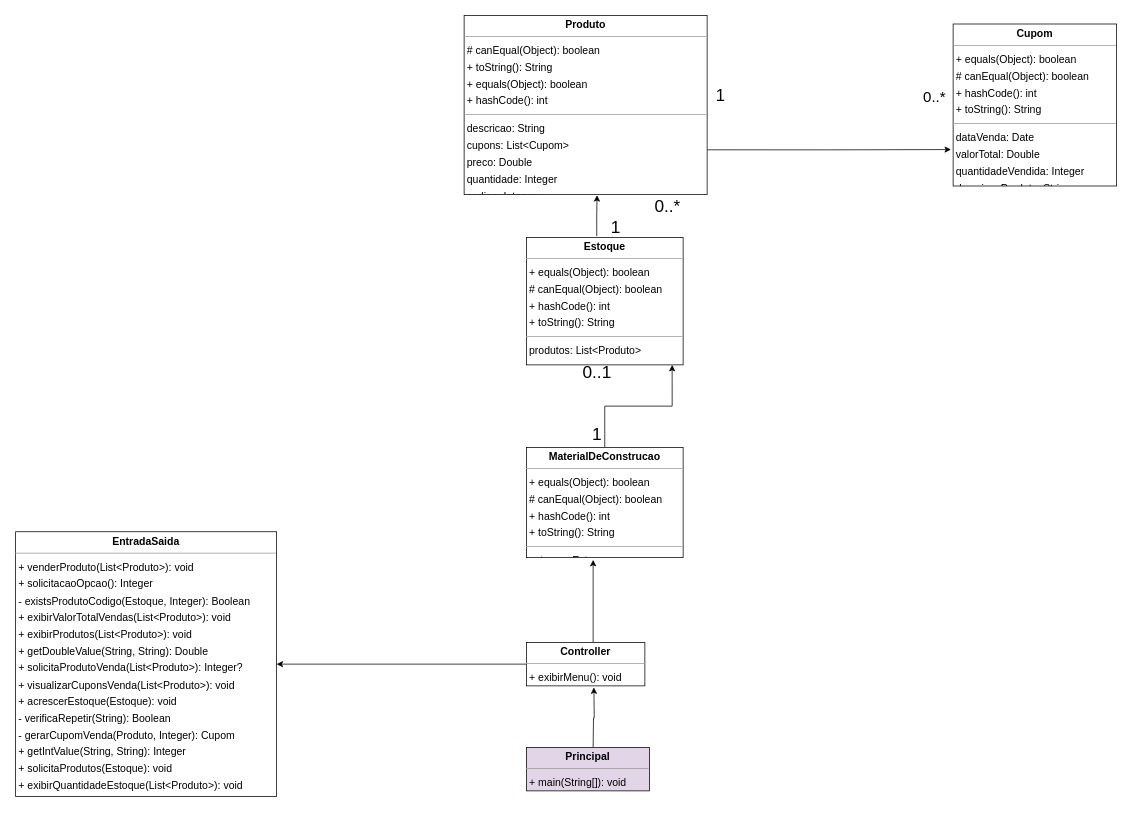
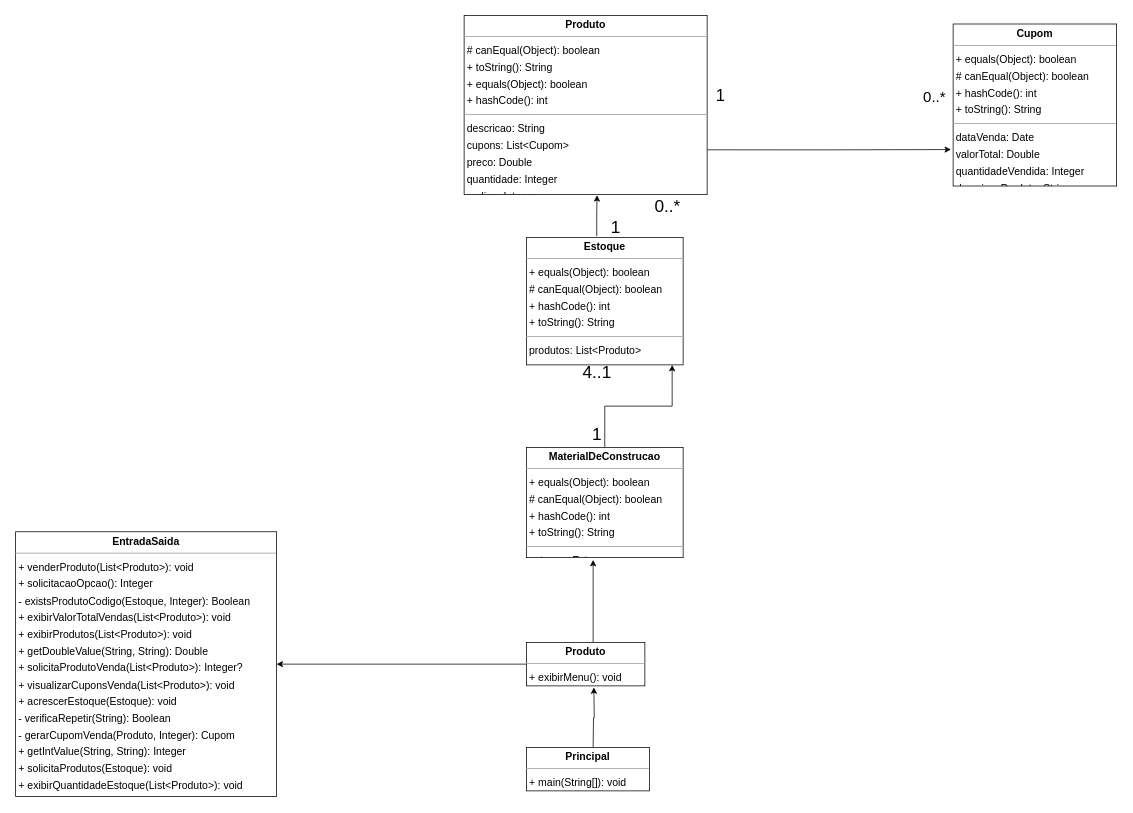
  <mxCell id="0" />
  <mxCell id="1" parent="0" />
  <mxCell id="2" style="edgeStyle=orthogonalEdgeStyle;rounded=0;orthogonalLoop=1;jettySize=auto;html=1;" edge="1" parent="1"><mxGeometry relative="1" as="geometry"><mxPoint x="790" y="856" as="sourcePoint" /><mxPoint x="790" y="746" as="targetPoint" /></mxGeometry></mxCell>
  <mxCell id="3" style="edgeStyle=orthogonalEdgeStyle;rounded=0;orthogonalLoop=1;jettySize=auto;html=1;" edge="1" parent="1" source="4" target="6"><mxGeometry relative="1" as="geometry" /></mxCell>
- <mxCell id="4" value="&lt;p style=&quot;margin:0px;margin-top:4px;text-align:center;&quot;&gt;&lt;b&gt;Controller&lt;/b&gt;&lt;/p&gt;&lt;hr size=&quot;1&quot;/&gt;&lt;p style=&quot;margin:0 0 0 4px;line-height:1.6;&quot;&gt;+ exibirMenu(): void&lt;/p&gt;" style="verticalAlign=top;align=left;overflow=fill;fontSize=14;fontFamily=Helvetica;html=1;rounded=0;shadow=0;comic=0;labelBackgroundColor=none;strokeWidth=1;" parent="1" vertex="1"><mxGeometry x="701" y="856" width="158" height="58" as="geometry" /></mxCell>
+ <mxCell id="4" value="&lt;p style=&quot;margin:0px;margin-top:4px;text-align:center;&quot;&gt;&lt;b&gt;Produto&lt;/b&gt;&lt;/p&gt;&lt;hr size=&quot;1&quot;/&gt;&lt;p style=&quot;margin:0 0 0 4px;line-height:1.6;&quot;&gt;+ exibirMenu(): void&lt;/p&gt;" style="verticalAlign=top;align=left;overflow=fill;fontSize=14;fontFamily=Helvetica;html=1;rounded=0;shadow=0;comic=0;labelBackgroundColor=none;strokeWidth=1;" parent="1" vertex="1"><mxGeometry x="701" y="856" width="158" height="58" as="geometry" /></mxCell>
  <mxCell id="5" value="&lt;p style=&quot;margin:0px;margin-top:4px;text-align:center;&quot;&gt;&lt;b&gt;Cupom&lt;/b&gt;&lt;/p&gt;&lt;hr size=&quot;1&quot;/&gt;&lt;p style=&quot;margin:0 0 0 4px;line-height:1.6;&quot;&gt;+ equals(Object): boolean&lt;br/&gt;# canEqual(Object): boolean&lt;br/&gt;+ hashCode(): int&lt;br/&gt;+ toString(): String&lt;/p&gt;&lt;hr size=&quot;1&quot;/&gt;&lt;p style=&quot;margin:0 0 0 4px;line-height:1.6;&quot;&gt; dataVenda: Date&lt;br/&gt; valorTotal: Double&lt;br/&gt; quantidadeVendida: Integer&lt;br/&gt; descricaoProduto: String&lt;/p&gt;" style="verticalAlign=top;align=left;overflow=fill;fontSize=14;fontFamily=Helvetica;html=1;rounded=0;shadow=0;comic=0;labelBackgroundColor=none;strokeWidth=1;" parent="1" vertex="1"><mxGeometry x="1270" y="31.5" width="218" height="216" as="geometry" /></mxCell>
  <mxCell id="6" value="&lt;p style=&quot;margin:0px;margin-top:4px;text-align:center;&quot;&gt;&lt;b&gt;EntradaSaida&lt;/b&gt;&lt;/p&gt;&lt;hr size=&quot;1&quot;/&gt;&lt;p style=&quot;margin:0 0 0 4px;line-height:1.6;&quot;&gt;+ venderProduto(List&amp;lt;Produto&amp;gt;): void&lt;br/&gt;+ solicitacaoOpcao(): Integer&lt;br/&gt;- existsProdutoCodigo(Estoque, Integer): Boolean&lt;br/&gt;+ exibirValorTotalVendas(List&amp;lt;Produto&amp;gt;): void&lt;br/&gt;+ exibirProdutos(List&amp;lt;Produto&amp;gt;): void&lt;br/&gt;+ getDoubleValue(String, String): Double&lt;br/&gt;+ solicitaProdutoVenda(List&amp;lt;Produto&amp;gt;): Integer?&lt;br/&gt;+ visualizarCuponsVenda(List&amp;lt;Produto&amp;gt;): void&lt;br/&gt;+ acrescerEstoque(Estoque): void&lt;br/&gt;- verificaRepetir(String): Boolean&lt;br/&gt;- gerarCupomVenda(Produto, Integer): Cupom&lt;br/&gt;+ getIntValue(String, String): Integer&lt;br/&gt;+ solicitaProdutos(Estoque): void&lt;br/&gt;+ exibirQuantidadeEstoque(List&amp;lt;Produto&amp;gt;): void&lt;/p&gt;" style="verticalAlign=top;align=left;overflow=fill;fontSize=14;fontFamily=Helvetica;html=1;rounded=0;shadow=0;comic=0;labelBackgroundColor=none;strokeWidth=1;" parent="1" vertex="1"><mxGeometry x="20" y="708.5" width="348" height="353" as="geometry" /></mxCell>
  <mxCell id="7" style="edgeStyle=orthogonalEdgeStyle;rounded=0;orthogonalLoop=1;jettySize=auto;html=1;entryX=0.547;entryY=1.003;entryDx=0;entryDy=0;entryPerimeter=0;exitX=0.449;exitY=-0.009;exitDx=0;exitDy=0;exitPerimeter=0;" edge="1" parent="1" source="8" target="14"><mxGeometry relative="1" as="geometry"><mxPoint x="793.75" y="293.24" as="sourcePoint" /><mxPoint x="795.226" y="246.001" as="targetPoint" /></mxGeometry></mxCell>
  <mxCell id="8" value="&lt;p style=&quot;margin:0px;margin-top:4px;text-align:center;&quot;&gt;&lt;b&gt;Estoque&lt;/b&gt;&lt;/p&gt;&lt;hr size=&quot;1&quot;/&gt;&lt;p style=&quot;margin:0 0 0 4px;line-height:1.6;&quot;&gt;+ equals(Object): boolean&lt;br/&gt;# canEqual(Object): boolean&lt;br/&gt;+ hashCode(): int&lt;br/&gt;+ toString(): String&lt;/p&gt;&lt;hr size=&quot;1&quot;/&gt;&lt;p style=&quot;margin:0 0 0 4px;line-height:1.6;&quot;&gt; produtos: List&amp;lt;Produto&amp;gt;&lt;/p&gt;" style="verticalAlign=top;align=left;overflow=fill;fontSize=14;fontFamily=Helvetica;html=1;rounded=0;shadow=0;comic=0;labelBackgroundColor=none;strokeWidth=1;" parent="1" vertex="1"><mxGeometry x="701" y="316" width="209" height="170" as="geometry" /></mxCell>
  <mxCell id="9" style="edgeStyle=orthogonalEdgeStyle;rounded=0;orthogonalLoop=1;jettySize=auto;html=1;entryX=0.93;entryY=1;entryDx=0;entryDy=0;entryPerimeter=0;" edge="1" parent="1" source="10" target="8"><mxGeometry relative="1" as="geometry" /></mxCell>
  <mxCell id="10" value="&lt;p style=&quot;margin:0px;margin-top:4px;text-align:center;&quot;&gt;&lt;b&gt;MaterialDeConstrucao&lt;/b&gt;&lt;/p&gt;&lt;hr size=&quot;1&quot;/&gt;&lt;p style=&quot;margin:0 0 0 4px;line-height:1.6;&quot;&gt;+ equals(Object): boolean&lt;br/&gt;# canEqual(Object): boolean&lt;br/&gt;+ hashCode(): int&lt;br/&gt;+ toString(): String&lt;/p&gt;&lt;hr size=&quot;1&quot;/&gt;&lt;p style=&quot;margin:0 0 0 4px;line-height:1.6;&quot;&gt; estoque: Estoque&lt;/p&gt;" style="verticalAlign=top;align=left;overflow=fill;fontSize=14;fontFamily=Helvetica;html=1;rounded=0;shadow=0;comic=0;labelBackgroundColor=none;strokeWidth=1;" parent="1" vertex="1"><mxGeometry x="701" y="596" width="209" height="147" as="geometry" /></mxCell>
  <mxCell id="11" style="edgeStyle=orthogonalEdgeStyle;rounded=0;orthogonalLoop=1;jettySize=auto;html=1;" edge="1" parent="1"><mxGeometry relative="1" as="geometry"><mxPoint x="790" y="996" as="sourcePoint" /><mxPoint x="791" y="916" as="targetPoint" /></mxGeometry></mxCell>
- <mxCell id="12" value="&lt;p style=&quot;margin:0px;margin-top:4px;text-align:center;&quot;&gt;&lt;b&gt;Principal&lt;/b&gt;&lt;/p&gt;&lt;hr size=&quot;1&quot;/&gt;&lt;p style=&quot;margin:0 0 0 4px;line-height:1.6;&quot;&gt;+ main(String[]): void&lt;/p&gt;" style="verticalAlign=top;align=left;overflow=fill;fontSize=14;fontFamily=Helvetica;html=1;rounded=0;shadow=0;comic=0;labelBackgroundColor=none;strokeWidth=1;fillColor=#e1d5e7;" parent="1" vertex="1"><mxGeometry x="701" y="996" width="164" height="58" as="geometry" /></mxCell>
+ <mxCell id="12" value="&lt;p style=&quot;margin:0px;margin-top:4px;text-align:center;&quot;&gt;&lt;b&gt;Principal&lt;/b&gt;&lt;/p&gt;&lt;hr size=&quot;1&quot;/&gt;&lt;p style=&quot;margin:0 0 0 4px;line-height:1.6;&quot;&gt;+ main(String[]): void&lt;/p&gt;" style="verticalAlign=top;align=left;overflow=fill;fontSize=14;fontFamily=Helvetica;html=1;rounded=0;shadow=0;comic=0;labelBackgroundColor=none;strokeWidth=1;" parent="1" vertex="1"><mxGeometry x="701" y="996" width="164" height="58" as="geometry" /></mxCell>
  <mxCell id="13" style="edgeStyle=orthogonalEdgeStyle;rounded=0;orthogonalLoop=1;jettySize=auto;html=1;exitX=1;exitY=0.75;exitDx=0;exitDy=0;entryX=-0.013;entryY=0.775;entryDx=0;entryDy=0;entryPerimeter=0;" edge="1" parent="1" source="14" target="5"><mxGeometry relative="1" as="geometry"><mxPoint x="1260" y="199" as="targetPoint" /></mxGeometry></mxCell>
  <mxCell id="14" value="&lt;p style=&quot;margin:0px;margin-top:4px;text-align:center;&quot;&gt;&lt;b&gt;Produto&lt;/b&gt;&lt;/p&gt;&lt;hr size=&quot;1&quot;/&gt;&lt;p style=&quot;margin:0 0 0 4px;line-height:1.6;&quot;&gt;# canEqual(Object): boolean&lt;br/&gt;+ toString(): String&lt;br/&gt;+ equals(Object): boolean&lt;br/&gt;+ hashCode(): int&lt;/p&gt;&lt;hr size=&quot;1&quot;/&gt;&lt;p style=&quot;margin:0 0 0 4px;line-height:1.6;&quot;&gt; descricao: String&lt;br/&gt; cupons: List&amp;lt;Cupom&amp;gt;&lt;br/&gt; preco: Double&lt;br/&gt; quantidade: Integer&lt;br/&gt; codigo: Integer&lt;/p&gt;" style="verticalAlign=top;align=left;overflow=fill;fontSize=14;fontFamily=Helvetica;html=1;rounded=0;shadow=0;comic=0;labelBackgroundColor=none;strokeWidth=1;" parent="1" vertex="1"><mxGeometry x="618" y="20" width="324" height="239" as="geometry" /></mxCell>
  <mxCell id="15" value="&lt;span style=&quot;font-size: 22px;&quot;&gt;1&lt;/span&gt;" style="text;strokeColor=none;align=center;fillColor=none;html=1;verticalAlign=middle;whiteSpace=wrap;rounded=0;" vertex="1" parent="1"><mxGeometry x="930" y="113" width="60" height="30" as="geometry" /></mxCell>
  <mxCell id="16" value="&lt;font style=&quot;font-size: 20px;&quot;&gt;0..*&lt;/font&gt;" style="text;html=1;align=center;verticalAlign=middle;resizable=0;points=[];autosize=1;strokeColor=none;fillColor=none;" vertex="1" parent="1"><mxGeometry x="1220" y="108" width="50" height="40" as="geometry" /></mxCell>
  <mxCell id="17" value="&lt;font style=&quot;font-size: 23px;&quot;&gt;1&lt;/font&gt;" style="text;html=1;align=center;verticalAlign=middle;resizable=0;points=[];autosize=1;strokeColor=none;fillColor=none;" vertex="1" parent="1"><mxGeometry x="774.5" y="558" width="40" height="40" as="geometry" /></mxCell>
- <mxCell id="18" value="&lt;font style=&quot;font-size: 23px;&quot;&gt;0..1&lt;/font&gt;" style="text;html=1;align=center;verticalAlign=middle;resizable=0;points=[];autosize=1;strokeColor=none;fillColor=none;" vertex="1" parent="1"><mxGeometry x="764.5" y="476" width="60" height="40" as="geometry" /></mxCell>
+ <mxCell id="18" value="&lt;font style=&quot;font-size: 23px;&quot;&gt;4..1&lt;/font&gt;" style="text;html=1;align=center;verticalAlign=middle;resizable=0;points=[];autosize=1;strokeColor=none;fillColor=none;" vertex="1" parent="1"><mxGeometry x="764.5" y="476" width="60" height="40" as="geometry" /></mxCell>
  <mxCell id="19" value="&lt;span style=&quot;font-size: 23px;&quot;&gt;1&lt;br&gt;&lt;/span&gt;" style="text;html=1;align=center;verticalAlign=middle;resizable=0;points=[];autosize=1;strokeColor=none;fillColor=none;" vertex="1" parent="1"><mxGeometry x="800" y="283" width="40" height="40" as="geometry" /></mxCell>
  <mxCell id="20" value="&lt;font style=&quot;font-size: 23px;&quot;&gt;0..*&lt;/font&gt;" style="text;html=1;align=center;verticalAlign=middle;resizable=0;points=[];autosize=1;strokeColor=none;fillColor=none;" vertex="1" parent="1"><mxGeometry x="859" y="253.5" width="60" height="40" as="geometry" /></mxCell>
